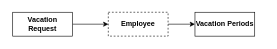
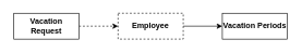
  <mxCell id="0" />
  <mxCell id="1" parent="0" />
- <mxCell id="2" style="edgeStyle=orthogonalEdgeStyle;rounded=0;orthogonalLoop=1;jettySize=auto;html=1;exitX=1;exitY=0.5;exitDx=0;exitDy=0;entryX=0;entryY=0.5;entryDx=0;entryDy=0;" edge="1" parent="1" source="3" target="5"><mxGeometry relative="1" as="geometry" /></mxCell>
+ <mxCell id="2" style="edgeStyle=orthogonalEdgeStyle;rounded=0;orthogonalLoop=1;jettySize=auto;html=1;exitX=1;exitY=0.5;exitDx=0;exitDy=0;entryX=0;entryY=0.5;entryDx=0;entryDy=0;dashed=1;" edge="1" parent="1" source="3" target="5"><mxGeometry relative="1" as="geometry" /></mxCell>
  <mxCell id="3" value="&lt;b&gt;Vacation Request&lt;/b&gt;" style="whiteSpace=wrap;html=1;align=center;" vertex="1" parent="1"><mxGeometry x="20" y="20" width="100" height="40" as="geometry" /></mxCell>
  <mxCell id="4" style="edgeStyle=orthogonalEdgeStyle;rounded=0;orthogonalLoop=1;jettySize=auto;html=1;exitX=1;exitY=0.5;exitDx=0;exitDy=0;entryX=0;entryY=0.5;entryDx=0;entryDy=0;" edge="1" parent="1" source="5" target="6"><mxGeometry relative="1" as="geometry" /></mxCell>
  <mxCell id="5" value="&lt;b&gt;Employee&lt;/b&gt;" style="whiteSpace=wrap;html=1;align=center;dashed=1;" vertex="1" parent="1"><mxGeometry x="180" y="20" width="100" height="40" as="geometry" /></mxCell>
- <mxCell id="6" value="&lt;b&gt;Vacation Periods&lt;/b&gt;" style="whiteSpace=wrap;html=1;align=center;" vertex="1" parent="1"><mxGeometry x="325" y="20" width="100" height="40" as="geometry" /></mxCell>
+ <mxCell id="6" value="&lt;b&gt;Vacation Periods&lt;/b&gt;" style="whiteSpace=wrap;html=1;align=center;" vertex="1" parent="1"><mxGeometry x="340" y="20" width="100" height="40" as="geometry" /></mxCell>
